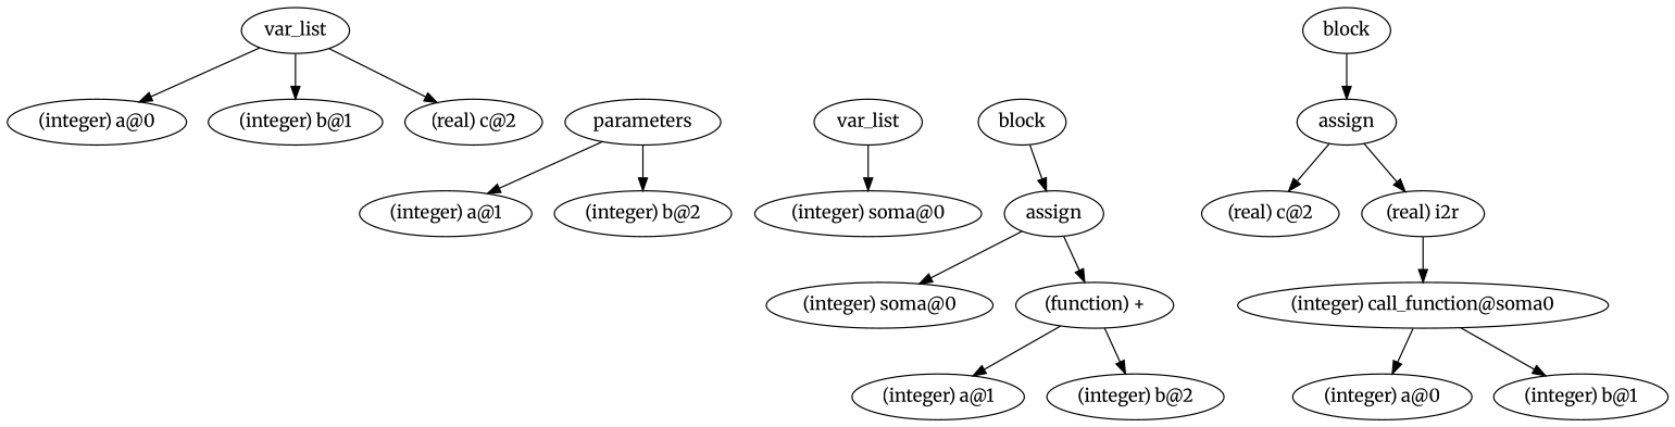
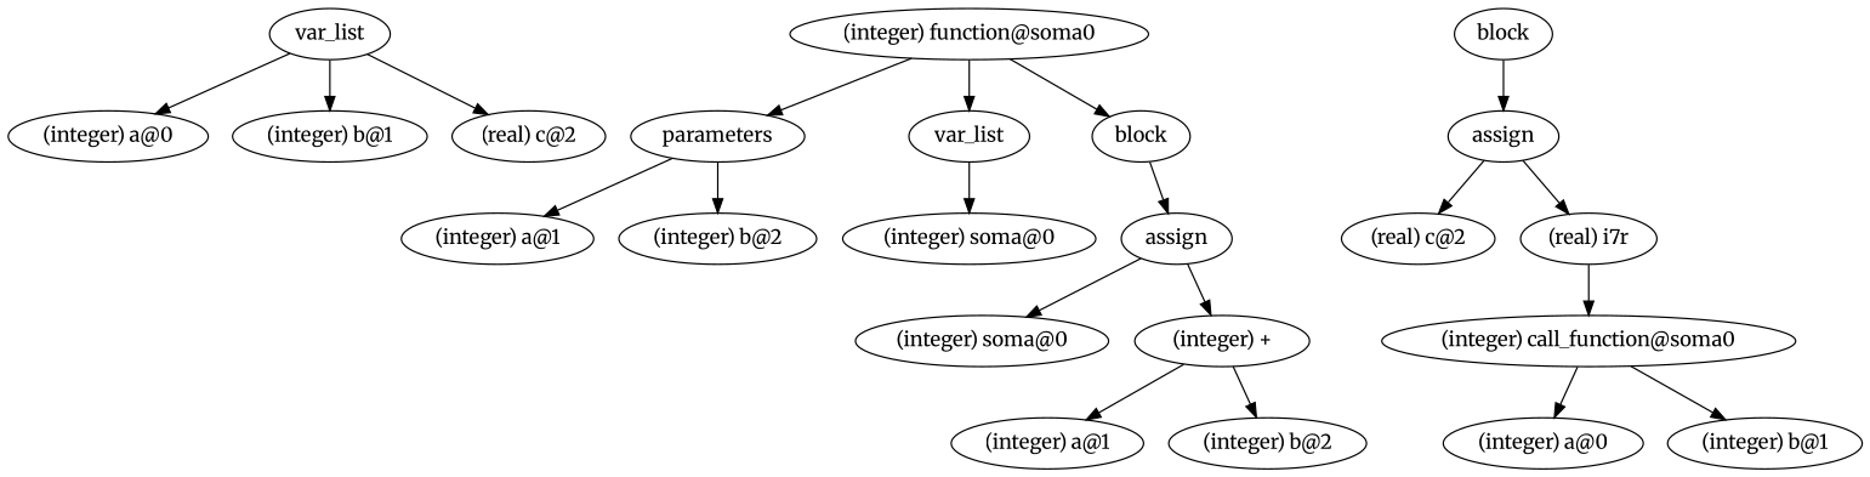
  digraph {
    fontname=Merriweather
    ordering=out
    node [fontname=Merriweather]
    edge [fontname=Merriweather]
    n1 [label=var_list]
    n2 [label="(integer) a@0"]
    n3 [label="(integer) b@1"]
    n4 [label="(real) c@2"]
+   n5 [label="(integer) function@soma0"]
    n6 [label=parameters]
    n7 [label=var_list]
    n8 [label=block]
    n9 [label=block]
    n10 [label=assign]
    n11 [label="(integer) a@1"]
    n12 [label="(integer) b@2"]
    n13 [label="(integer) soma@0"]
    n14 [label=assign]
    n15 [label="(integer) soma@0"]
-   n16 [label="(function) +"]
+   n16 [label="(integer) +"]
    n17 [label="(integer) a@1"]
    n18 [label="(integer) b@2"]
    n19 [label="(real) c@2"]
-   n20 [label="(real) i2r"]
+   n20 [label="(real) i7r"]
    n21 [label="(integer) call_function@soma0"]
    n22 [label="(integer) a@0"]
    n23 [label="(integer) b@1"]
    n1 -> n2
    n1 -> n3
    n1 -> n4
+   n5 -> n6
+   n5 -> n7
+   n5 -> n8
    n6 -> n11
    n6 -> n12
    n7 -> n13
    n8 -> n14
    n9 -> n10
    n10 -> n19
    n10 -> n20
    n14 -> n15
    n14 -> n16
    n16 -> n17
    n16 -> n18
    n20 -> n21
    n21 -> n22
    n21 -> n23
  }
